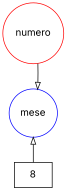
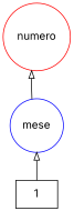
  digraph {
    fontname=Inter
    rankdir=BT
    node [fontname=Inter shape=circle]
    edge [arrowhead=empty fontname=Inter]
-   n1 [label=8 shape=box]
+   n1 [label=1 shape=box]
    n2 [color=red label=numero]
    n3 [color=blue label=mese]
    subgraph sub_1 {
      rank=source
      n1
    }
    subgraph sub_2 {
      rank=same
      n2
    }
    subgraph sub_3 {
      rank=same
      n3
    }
    subgraph sub_4 {
      rank=same
    }
    subgraph sub_5 {
      rank=same
    }
    n1 -> n3
-   n2 -> n3
+   n3 -> n2
  }
